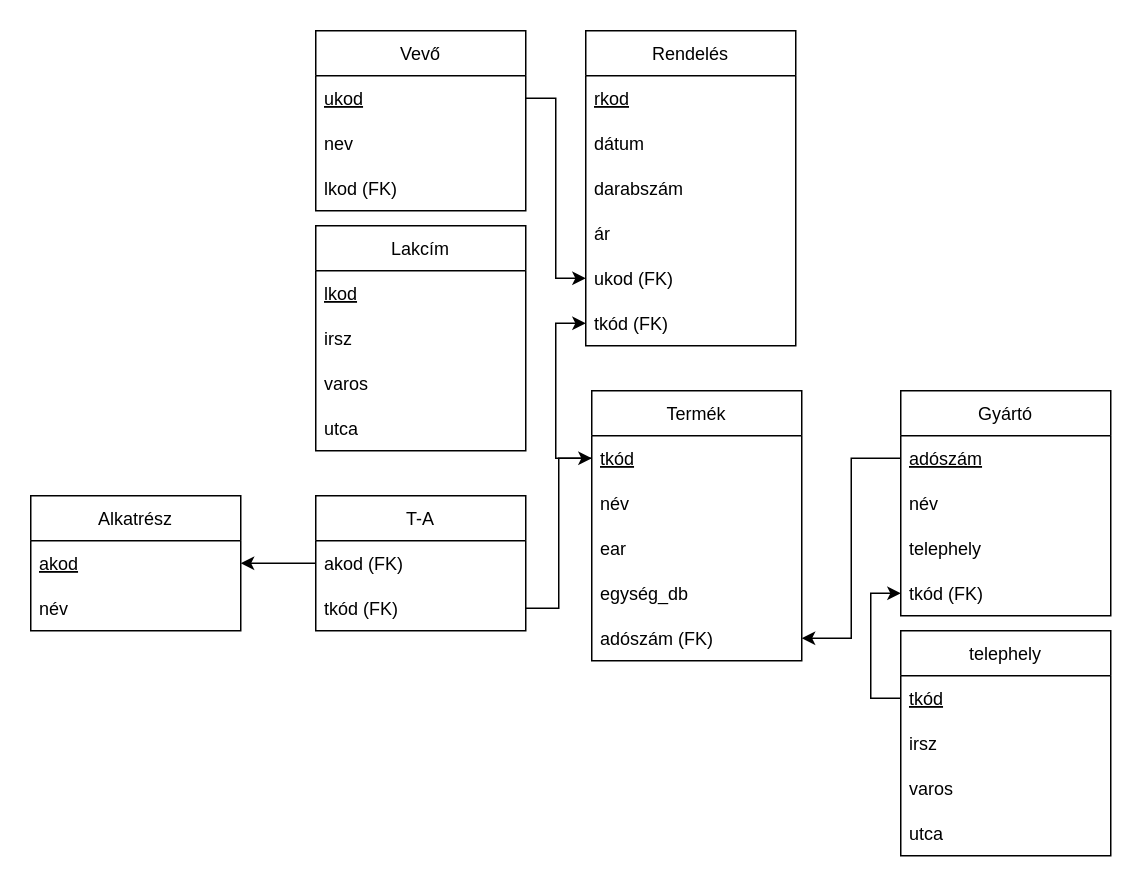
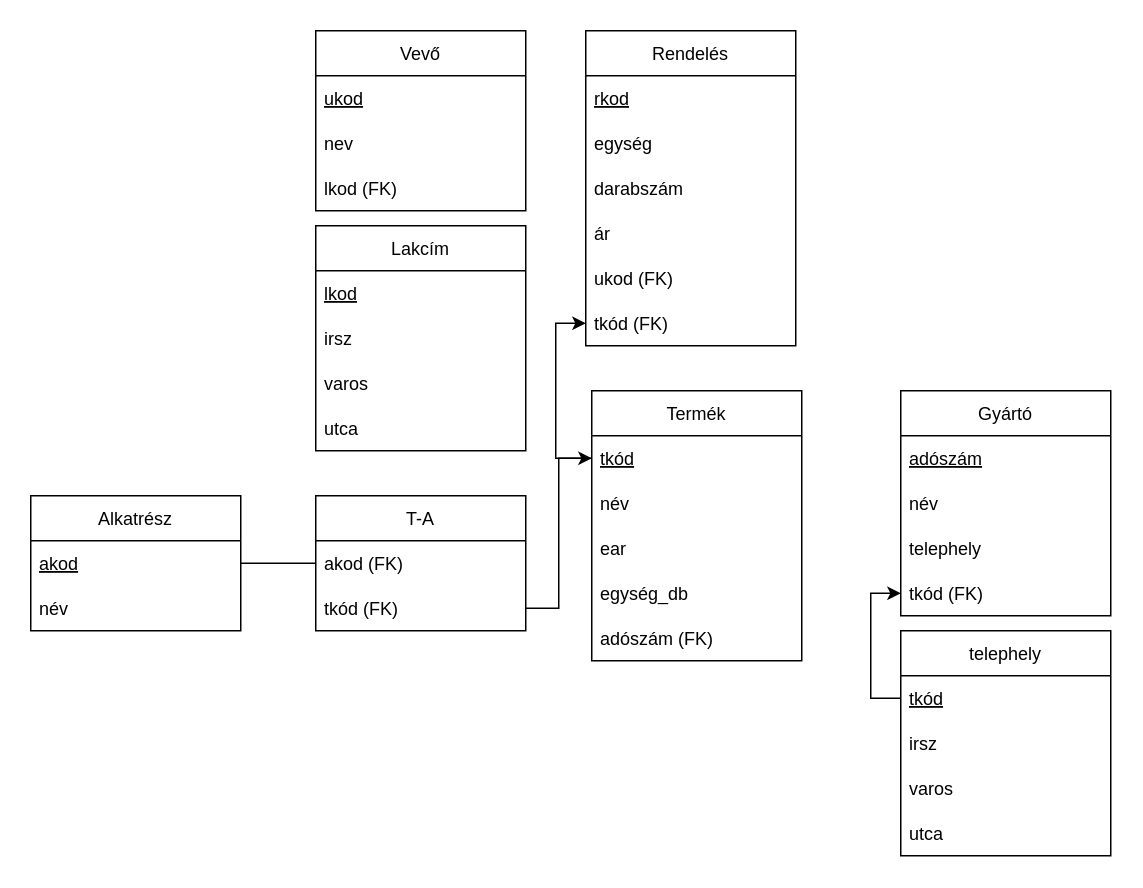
  <mxCell id="0" />
  <mxCell id="1" parent="0" />
  <mxCell id="2" value="Alkatrész" style="swimlane;fontStyle=0;childLayout=stackLayout;horizontal=1;startSize=30;horizontalStack=0;resizeParent=1;resizeParentMax=0;resizeLast=0;collapsible=1;marginBottom=0;" vertex="1" parent="1"><mxGeometry x="20" y="330" width="140" height="90" as="geometry" /></mxCell>
  <mxCell id="3" value="akod" style="text;strokeColor=none;fillColor=none;align=left;verticalAlign=middle;spacingLeft=4;spacingRight=4;overflow=hidden;points=[[0,0.5],[1,0.5]];portConstraint=eastwest;rotatable=0;fontStyle=4" vertex="1" parent="2"><mxGeometry y="30" width="140" height="30" as="geometry" /></mxCell>
  <mxCell id="4" value="név" style="text;strokeColor=none;fillColor=none;align=left;verticalAlign=middle;spacingLeft=4;spacingRight=4;overflow=hidden;points=[[0,0.5],[1,0.5]];portConstraint=eastwest;rotatable=0;" vertex="1" parent="2"><mxGeometry y="60" width="140" height="30" as="geometry" /></mxCell>
- <mxCell id="5" value="" style="edgeStyle=orthogonalEdgeStyle;rounded=0;orthogonalLoop=1;jettySize=auto;html=1;entryX=1;entryY=0.5;entryDx=0;entryDy=0;" edge="1" parent="1" source="6" target="3"><mxGeometry relative="1" as="geometry" /></mxCell>
+ <mxCell id="5" value="" style="edgeStyle=orthogonalEdgeStyle;rounded=0;orthogonalLoop=1;jettySize=auto;html=1;entryX=1;entryY=0.5;entryDx=0;entryDy=0;endArrow=none;" edge="1" parent="1" source="6" target="3"><mxGeometry relative="1" as="geometry" /></mxCell>
  <mxCell id="6" value="T-A" style="swimlane;fontStyle=0;childLayout=stackLayout;horizontal=1;startSize=30;horizontalStack=0;resizeParent=1;resizeParentMax=0;resizeLast=0;collapsible=1;marginBottom=0;" vertex="1" parent="1"><mxGeometry x="210" y="330" width="140" height="90" as="geometry" /></mxCell>
  <mxCell id="7" value="akod (FK)" style="text;strokeColor=none;fillColor=none;align=left;verticalAlign=middle;spacingLeft=4;spacingRight=4;overflow=hidden;points=[[0,0.5],[1,0.5]];portConstraint=eastwest;rotatable=0;" vertex="1" parent="6"><mxGeometry y="30" width="140" height="30" as="geometry" /></mxCell>
  <mxCell id="8" value="tkód (FK)" style="text;strokeColor=none;fillColor=none;align=left;verticalAlign=middle;spacingLeft=4;spacingRight=4;overflow=hidden;points=[[0,0.5],[1,0.5]];portConstraint=eastwest;rotatable=0;" vertex="1" parent="6"><mxGeometry y="60" width="140" height="30" as="geometry" /></mxCell>
  <mxCell id="9" value="" style="edgeStyle=orthogonalEdgeStyle;rounded=0;orthogonalLoop=1;jettySize=auto;html=1;entryX=0;entryY=0.5;entryDx=0;entryDy=0;exitX=0;exitY=0.5;exitDx=0;exitDy=0;" edge="1" parent="1" source="11" target="35"><mxGeometry relative="1" as="geometry" /></mxCell>
  <mxCell id="10" value="Termék" style="swimlane;fontStyle=0;childLayout=stackLayout;horizontal=1;startSize=30;horizontalStack=0;resizeParent=1;resizeParentMax=0;resizeLast=0;collapsible=1;marginBottom=0;" vertex="1" parent="1"><mxGeometry x="394" y="260" width="140" height="180" as="geometry" /></mxCell>
  <mxCell id="11" value="tkód" style="text;strokeColor=none;fillColor=none;align=left;verticalAlign=middle;spacingLeft=4;spacingRight=4;overflow=hidden;points=[[0,0.5],[1,0.5]];portConstraint=eastwest;rotatable=0;fontStyle=4" vertex="1" parent="10"><mxGeometry y="30" width="140" height="30" as="geometry" /></mxCell>
  <mxCell id="12" value="név" style="text;strokeColor=none;fillColor=none;align=left;verticalAlign=middle;spacingLeft=4;spacingRight=4;overflow=hidden;points=[[0,0.5],[1,0.5]];portConstraint=eastwest;rotatable=0;" vertex="1" parent="10"><mxGeometry y="60" width="140" height="30" as="geometry" /></mxCell>
  <mxCell id="13" value="ear" style="text;strokeColor=none;fillColor=none;align=left;verticalAlign=middle;spacingLeft=4;spacingRight=4;overflow=hidden;points=[[0,0.5],[1,0.5]];portConstraint=eastwest;rotatable=0;" vertex="1" parent="10"><mxGeometry y="90" width="140" height="30" as="geometry" /></mxCell>
  <mxCell id="14" value="egység_db" style="text;strokeColor=none;fillColor=none;align=left;verticalAlign=middle;spacingLeft=4;spacingRight=4;overflow=hidden;points=[[0,0.5],[1,0.5]];portConstraint=eastwest;rotatable=0;" vertex="1" parent="10"><mxGeometry y="120" width="140" height="30" as="geometry" /></mxCell>
  <mxCell id="15" value="adószám (FK)" style="text;strokeColor=none;fillColor=none;align=left;verticalAlign=middle;spacingLeft=4;spacingRight=4;overflow=hidden;points=[[0,0.5],[1,0.5]];portConstraint=eastwest;rotatable=0;" vertex="1" parent="10"><mxGeometry y="150" width="140" height="30" as="geometry" /></mxCell>
- <mxCell id="16" value="" style="edgeStyle=orthogonalEdgeStyle;rounded=0;orthogonalLoop=1;jettySize=auto;html=1;entryX=1;entryY=0.5;entryDx=0;entryDy=0;exitX=0;exitY=0.5;exitDx=0;exitDy=0;" edge="1" parent="1" source="18" target="15"><mxGeometry relative="1" as="geometry" /></mxCell>
  <mxCell id="17" value="Gyártó" style="swimlane;fontStyle=0;childLayout=stackLayout;horizontal=1;startSize=30;horizontalStack=0;resizeParent=1;resizeParentMax=0;resizeLast=0;collapsible=1;marginBottom=0;" vertex="1" parent="1"><mxGeometry x="600" y="260" width="140" height="150" as="geometry" /></mxCell>
  <mxCell id="18" value="adószám" style="text;strokeColor=none;fillColor=none;align=left;verticalAlign=middle;spacingLeft=4;spacingRight=4;overflow=hidden;points=[[0,0.5],[1,0.5]];portConstraint=eastwest;rotatable=0;fontStyle=4" vertex="1" parent="17"><mxGeometry y="30" width="140" height="30" as="geometry" /></mxCell>
  <mxCell id="19" value="név" style="text;strokeColor=none;fillColor=none;align=left;verticalAlign=middle;spacingLeft=4;spacingRight=4;overflow=hidden;points=[[0,0.5],[1,0.5]];portConstraint=eastwest;rotatable=0;" vertex="1" parent="17"><mxGeometry y="60" width="140" height="30" as="geometry" /></mxCell>
  <mxCell id="20" value="telephely" style="text;strokeColor=none;fillColor=none;align=left;verticalAlign=middle;spacingLeft=4;spacingRight=4;overflow=hidden;points=[[0,0.5],[1,0.5]];portConstraint=eastwest;rotatable=0;" vertex="1" parent="17"><mxGeometry y="90" width="140" height="30" as="geometry" /></mxCell>
  <mxCell id="21" value="tkód (FK)" style="text;strokeColor=none;fillColor=none;align=left;verticalAlign=middle;spacingLeft=4;spacingRight=4;overflow=hidden;points=[[0,0.5],[1,0.5]];portConstraint=eastwest;rotatable=0;" vertex="1" parent="17"><mxGeometry y="120" width="140" height="30" as="geometry" /></mxCell>
  <mxCell id="22" value="telephely" style="swimlane;fontStyle=0;childLayout=stackLayout;horizontal=1;startSize=30;horizontalStack=0;resizeParent=1;resizeParentMax=0;resizeLast=0;collapsible=1;marginBottom=0;" vertex="1" parent="1"><mxGeometry x="600" y="420" width="140" height="150" as="geometry" /></mxCell>
  <mxCell id="23" value="tkód" style="text;strokeColor=none;fillColor=none;align=left;verticalAlign=middle;spacingLeft=4;spacingRight=4;overflow=hidden;points=[[0,0.5],[1,0.5]];portConstraint=eastwest;rotatable=0;fontStyle=4" vertex="1" parent="22"><mxGeometry y="30" width="140" height="30" as="geometry" /></mxCell>
  <mxCell id="24" value="irsz" style="text;strokeColor=none;fillColor=none;align=left;verticalAlign=middle;spacingLeft=4;spacingRight=4;overflow=hidden;points=[[0,0.5],[1,0.5]];portConstraint=eastwest;rotatable=0;" vertex="1" parent="22"><mxGeometry y="60" width="140" height="30" as="geometry" /></mxCell>
  <mxCell id="25" value="varos" style="text;strokeColor=none;fillColor=none;align=left;verticalAlign=middle;spacingLeft=4;spacingRight=4;overflow=hidden;points=[[0,0.5],[1,0.5]];portConstraint=eastwest;rotatable=0;" vertex="1" parent="22"><mxGeometry y="90" width="140" height="30" as="geometry" /></mxCell>
  <mxCell id="26" value="utca" style="text;strokeColor=none;fillColor=none;align=left;verticalAlign=middle;spacingLeft=4;spacingRight=4;overflow=hidden;points=[[0,0.5],[1,0.5]];portConstraint=eastwest;rotatable=0;" vertex="1" parent="22"><mxGeometry y="120" width="140" height="30" as="geometry" /></mxCell>
  <mxCell id="27" value="" style="edgeStyle=orthogonalEdgeStyle;rounded=0;orthogonalLoop=1;jettySize=auto;html=1;entryX=0;entryY=0.5;entryDx=0;entryDy=0;exitX=1;exitY=0.5;exitDx=0;exitDy=0;" edge="1" parent="1" source="8" target="11"><mxGeometry relative="1" as="geometry"><mxPoint x="394" y="345" as="targetPoint" /></mxGeometry></mxCell>
  <mxCell id="28" value="" style="edgeStyle=orthogonalEdgeStyle;rounded=0;orthogonalLoop=1;jettySize=auto;html=1;entryX=0;entryY=0.5;entryDx=0;entryDy=0;" edge="1" parent="1" source="23" target="21"><mxGeometry relative="1" as="geometry" /></mxCell>
  <mxCell id="29" value="Rendelés" style="swimlane;fontStyle=0;childLayout=stackLayout;horizontal=1;startSize=30;horizontalStack=0;resizeParent=1;resizeParentMax=0;resizeLast=0;collapsible=1;marginBottom=0;" vertex="1" parent="1"><mxGeometry x="390" width="140" height="210" as="geometry" y="20" /></mxCell>
  <mxCell id="30" value="rkod" style="text;strokeColor=none;fillColor=none;align=left;verticalAlign=middle;spacingLeft=4;spacingRight=4;overflow=hidden;points=[[0,0.5],[1,0.5]];portConstraint=eastwest;rotatable=0;fontStyle=4" vertex="1" parent="29"><mxGeometry y="30" width="140" height="30" as="geometry" /></mxCell>
- <mxCell id="31" value="dátum" style="text;strokeColor=none;fillColor=none;align=left;verticalAlign=middle;spacingLeft=4;spacingRight=4;overflow=hidden;points=[[0,0.5],[1,0.5]];portConstraint=eastwest;rotatable=0;" vertex="1" parent="29"><mxGeometry y="60" width="140" height="30" as="geometry" /></mxCell>
+ <mxCell id="31" value="egység" style="text;strokeColor=none;fillColor=none;align=left;verticalAlign=middle;spacingLeft=4;spacingRight=4;overflow=hidden;points=[[0,0.5],[1,0.5]];portConstraint=eastwest;rotatable=0;" vertex="1" parent="29"><mxGeometry y="60" width="140" height="30" as="geometry" /></mxCell>
  <mxCell id="32" value="darabszám" style="text;strokeColor=none;fillColor=none;align=left;verticalAlign=middle;spacingLeft=4;spacingRight=4;overflow=hidden;points=[[0,0.5],[1,0.5]];portConstraint=eastwest;rotatable=0;" vertex="1" parent="29"><mxGeometry y="90" width="140" height="30" as="geometry" /></mxCell>
  <mxCell id="33" value="ár" style="text;strokeColor=none;fillColor=none;align=left;verticalAlign=middle;spacingLeft=4;spacingRight=4;overflow=hidden;points=[[0,0.5],[1,0.5]];portConstraint=eastwest;rotatable=0;" vertex="1" parent="29"><mxGeometry y="120" width="140" height="30" as="geometry" /></mxCell>
  <mxCell id="34" value="ukod (FK)" style="text;strokeColor=none;fillColor=none;align=left;verticalAlign=middle;spacingLeft=4;spacingRight=4;overflow=hidden;points=[[0,0.5],[1,0.5]];portConstraint=eastwest;rotatable=0;fontStyle=0" vertex="1" parent="29"><mxGeometry y="150" width="140" height="30" as="geometry" /></mxCell>
  <mxCell id="35" value="tkód (FK)" style="text;strokeColor=none;fillColor=none;align=left;verticalAlign=middle;spacingLeft=4;spacingRight=4;overflow=hidden;points=[[0,0.5],[1,0.5]];portConstraint=eastwest;rotatable=0;" vertex="1" parent="29"><mxGeometry y="180" width="140" height="30" as="geometry" /></mxCell>
  <mxCell id="36" value="Vevő" style="swimlane;fontStyle=0;childLayout=stackLayout;horizontal=1;startSize=30;horizontalStack=0;resizeParent=1;resizeParentMax=0;resizeLast=0;collapsible=1;marginBottom=0;" vertex="1" parent="1"><mxGeometry x="210" width="140" height="120" as="geometry" y="20" /></mxCell>
  <mxCell id="37" value="ukod" style="text;strokeColor=none;fillColor=none;align=left;verticalAlign=middle;spacingLeft=4;spacingRight=4;overflow=hidden;points=[[0,0.5],[1,0.5]];portConstraint=eastwest;rotatable=0;fontStyle=4" vertex="1" parent="36"><mxGeometry y="30" width="140" height="30" as="geometry" /></mxCell>
  <mxCell id="38" value="nev" style="text;strokeColor=none;fillColor=none;align=left;verticalAlign=middle;spacingLeft=4;spacingRight=4;overflow=hidden;points=[[0,0.5],[1,0.5]];portConstraint=eastwest;rotatable=0;" vertex="1" parent="36"><mxGeometry y="60" width="140" height="30" as="geometry" /></mxCell>
  <mxCell id="39" value="lkod (FK)" style="text;strokeColor=none;fillColor=none;align=left;verticalAlign=middle;spacingLeft=4;spacingRight=4;overflow=hidden;points=[[0,0.5],[1,0.5]];portConstraint=eastwest;rotatable=0;fontStyle=0" vertex="1" parent="36"><mxGeometry y="90" width="140" height="30" as="geometry" /></mxCell>
  <mxCell id="40" value="Lakcím" style="swimlane;fontStyle=0;childLayout=stackLayout;horizontal=1;startSize=30;horizontalStack=0;resizeParent=1;resizeParentMax=0;resizeLast=0;collapsible=1;marginBottom=0;" vertex="1" parent="1"><mxGeometry x="210" y="150" width="140" height="150" as="geometry" /></mxCell>
  <mxCell id="41" value="lkod" style="text;strokeColor=none;fillColor=none;align=left;verticalAlign=middle;spacingLeft=4;spacingRight=4;overflow=hidden;points=[[0,0.5],[1,0.5]];portConstraint=eastwest;rotatable=0;fontStyle=4" vertex="1" parent="40"><mxGeometry y="30" width="140" height="30" as="geometry" /></mxCell>
  <mxCell id="42" value="irsz" style="text;strokeColor=none;fillColor=none;align=left;verticalAlign=middle;spacingLeft=4;spacingRight=4;overflow=hidden;points=[[0,0.5],[1,0.5]];portConstraint=eastwest;rotatable=0;" vertex="1" parent="40"><mxGeometry y="60" width="140" height="30" as="geometry" /></mxCell>
  <mxCell id="43" value="varos" style="text;strokeColor=none;fillColor=none;align=left;verticalAlign=middle;spacingLeft=4;spacingRight=4;overflow=hidden;points=[[0,0.5],[1,0.5]];portConstraint=eastwest;rotatable=0;" vertex="1" parent="40"><mxGeometry y="90" width="140" height="30" as="geometry" /></mxCell>
  <mxCell id="44" value="utca" style="text;strokeColor=none;fillColor=none;align=left;verticalAlign=middle;spacingLeft=4;spacingRight=4;overflow=hidden;points=[[0,0.5],[1,0.5]];portConstraint=eastwest;rotatable=0;" vertex="1" parent="40"><mxGeometry y="120" width="140" height="30" as="geometry" /></mxCell>
- <mxCell id="45" value="" style="edgeStyle=orthogonalEdgeStyle;rounded=0;orthogonalLoop=1;jettySize=auto;html=1;entryX=0;entryY=0.5;entryDx=0;entryDy=0;" edge="1" parent="1" source="37" target="34"><mxGeometry relative="1" as="geometry" /></mxCell>
